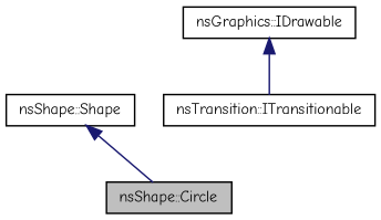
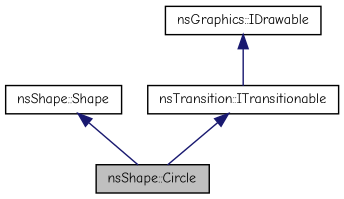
  digraph {
    fontname="Comic Neue"
    node [color=black fillcolor=white fontname="Comic Neue" fontsize=10 shape=record style=filled]
    edge [color=midnightblue dir=back fontname="Comic Neue" fontsize=10 labelfontname=Helvetica labelfontsize=10 style=solid]
    n1 [fillcolor=grey75 fontcolor=black height=0.2 label="nsShape::Circle" width=0.4]
    n2 [height=0.2 label="nsShape::Shape" width=0.4]
    n3 [height=0.2 label="nsGraphics::IDrawable" width=0.4]
    n4 [height=0.2 label="nsTransition::ITransitionable" width=0.4]
    n2 -> n1
    n3 -> n4
+   n4 -> n1
  }
